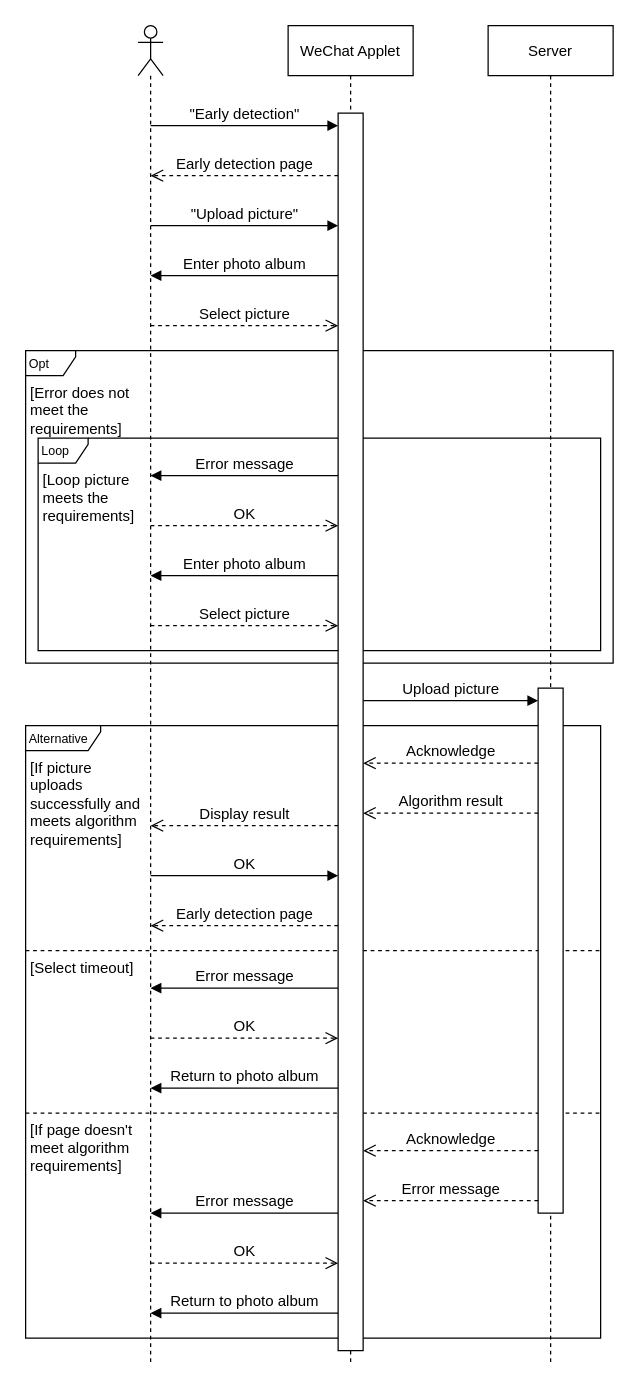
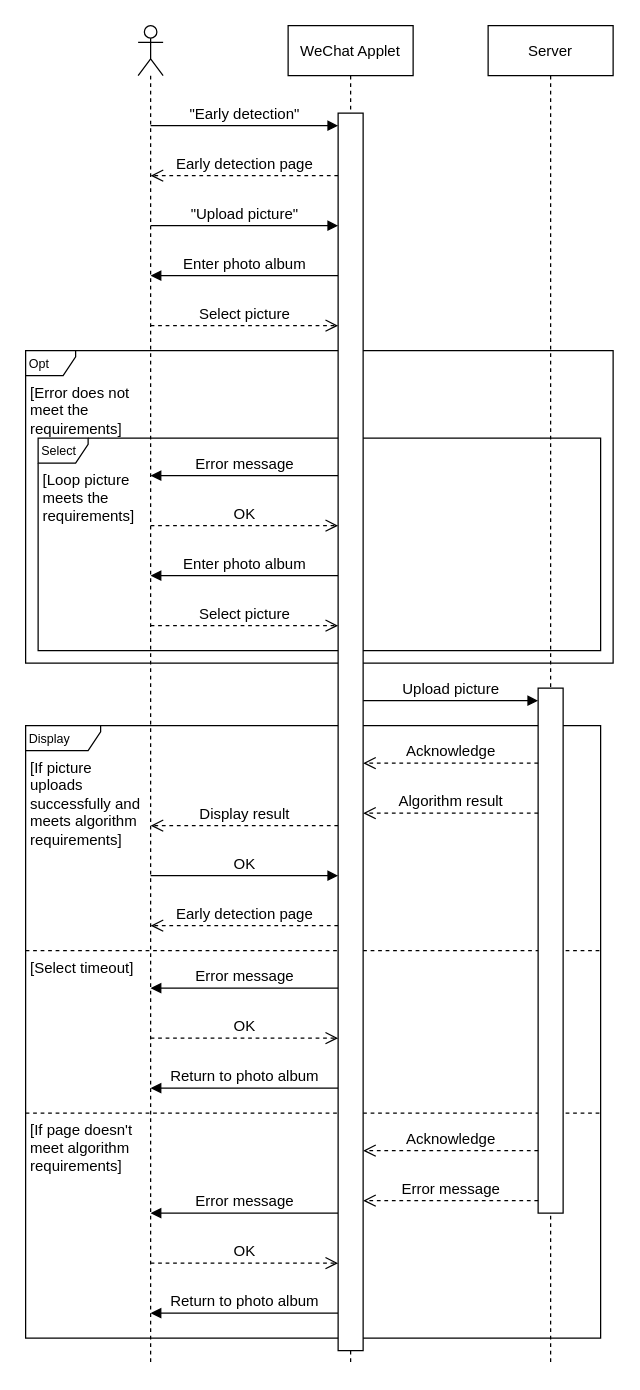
  <mxCell id="0" />
  <mxCell id="1" parent="0" />
- <mxCell id="2" value="&lt;font style=&quot;font-size: 10px&quot;&gt;Alternative&lt;/font&gt;" style="shape=umlFrame;tabWidth=110;tabHeight=30;tabPosition=left;html=1;boundedLbl=1;labelInHeader=1;width=60;height=20;align=left;spacingLeft=1;container=0;" vertex="1" parent="1"><mxGeometry x="20" y="580" width="460" height="490" as="geometry" /></mxCell>
+ <mxCell id="2" value="&lt;font style=&quot;font-size: 10px&quot;&gt;Display&lt;/font&gt;" style="shape=umlFrame;tabWidth=110;tabHeight=30;tabPosition=left;html=1;boundedLbl=1;labelInHeader=1;width=60;height=20;align=left;spacingLeft=1;container=0;" vertex="1" parent="1"><mxGeometry x="20" y="580" width="460" height="490" as="geometry" /></mxCell>
  <mxCell id="3" value="" style="endArrow=none;dashed=1;html=1;" edge="1" parent="1"><mxGeometry x="40" y="550" width="50" height="50" as="geometry"><mxPoint x="20" y="890" as="sourcePoint" /><mxPoint x="480" y="890" as="targetPoint" /></mxGeometry></mxCell>
  <mxCell id="4" value="" style="endArrow=none;dashed=1;html=1;" edge="1" parent="1"><mxGeometry x="40" y="560" width="50" height="50" as="geometry"><mxPoint x="20" y="760" as="sourcePoint" /><mxPoint x="480" y="760" as="targetPoint" /></mxGeometry></mxCell>
  <mxCell id="5" value="&lt;font style=&quot;font-size: 10px&quot;&gt;Opt&lt;/font&gt;" style="shape=umlFrame;tabWidth=110;tabHeight=30;tabPosition=left;html=1;boundedLbl=1;labelInHeader=1;width=40;height=20;align=left;spacingLeft=1;container=0;" parent="1" vertex="1"><mxGeometry x="20" y="280" width="470" height="250" as="geometry" /></mxCell>
- <mxCell id="6" value="&lt;font style=&quot;font-size: 10px&quot;&gt;Loop&lt;/font&gt;" style="shape=umlFrame;tabWidth=110;tabHeight=30;tabPosition=left;html=1;boundedLbl=1;labelInHeader=1;width=40;height=20;align=left;spacingLeft=1;container=0;" parent="1" vertex="1"><mxGeometry x="30" y="350" width="450" height="170" as="geometry" /></mxCell>
+ <mxCell id="6" value="&lt;font style=&quot;font-size: 10px&quot;&gt;Select&lt;/font&gt;" style="shape=umlFrame;tabWidth=110;tabHeight=30;tabPosition=left;html=1;boundedLbl=1;labelInHeader=1;width=40;height=20;align=left;spacingLeft=1;container=0;" parent="1" vertex="1"><mxGeometry x="30" y="350" width="450" height="170" as="geometry" /></mxCell>
  <mxCell id="7" value="WeChat Applet" style="shape=umlLifeline;perimeter=lifelinePerimeter;container=1;collapsible=0;recursiveResize=0;rounded=0;shadow=0;strokeWidth=1;" parent="1" vertex="1"><mxGeometry x="230" y="20" width="100" height="1070" as="geometry" /></mxCell>
  <mxCell id="8" value="" style="shape=umlLifeline;participant=umlActor;perimeter=lifelinePerimeter;whiteSpace=wrap;html=1;container=1;collapsible=0;recursiveResize=0;verticalAlign=top;spacingTop=36;outlineConnect=0;fontSize=12;align=left;" parent="1" vertex="1"><mxGeometry x="110" y="20" width="20" height="1070" as="geometry" /></mxCell>
  <mxCell id="9" value="Server" style="shape=umlLifeline;perimeter=lifelinePerimeter;container=1;collapsible=0;recursiveResize=0;rounded=0;shadow=0;strokeWidth=1;" parent="1" vertex="1"><mxGeometry x="390" y="20" width="100" height="1070" as="geometry" /></mxCell>
  <mxCell id="10" value="" style="rounded=0;whiteSpace=wrap;html=1;fontSize=12;align=left;" parent="9" vertex="1"><mxGeometry x="40" y="530" width="20" height="420" as="geometry" /></mxCell>
  <mxCell id="11" value="&quot;Early detection&quot;" style="html=1;verticalAlign=bottom;endArrow=block;fontSize=12;" parent="1" edge="1"><mxGeometry width="80" relative="1" as="geometry"><mxPoint x="120" y="100" as="sourcePoint" /><mxPoint x="270" y="100" as="targetPoint" /></mxGeometry></mxCell>
  <mxCell id="12" value="Upload picture" style="html=1;verticalAlign=bottom;endArrow=block;fontSize=12;" parent="1" edge="1"><mxGeometry x="40" y="539" width="80" as="geometry"><mxPoint x="290" y="560" as="sourcePoint" /><mxPoint x="430" y="560" as="targetPoint" /></mxGeometry></mxCell>
  <mxCell id="13" value="Early detection page" style="html=1;verticalAlign=bottom;endArrow=open;dashed=1;endSize=8;fontSize=12;" edge="1" parent="1"><mxGeometry x="40" y="120" as="geometry"><mxPoint x="270" y="140" as="sourcePoint" /><mxPoint x="120" y="140" as="targetPoint" /></mxGeometry></mxCell>
  <mxCell id="14" value="&quot;Upload picture&quot;" style="html=1;verticalAlign=bottom;endArrow=block;fontSize=12;" edge="1" parent="1"><mxGeometry width="80" relative="1" as="geometry"><mxPoint x="120" y="180" as="sourcePoint" /><mxPoint x="270" y="180" as="targetPoint" /></mxGeometry></mxCell>
  <mxCell id="15" value="[Error does not meet the requirements]" style="text;strokeColor=none;fillColor=none;align=left;verticalAlign=top;whiteSpace=wrap;rounded=0;spacingLeft=2;spacingRight=2;" parent="1" vertex="1"><mxGeometry x="20" y="300" width="100" height="20" as="geometry" /></mxCell>
  <mxCell id="16" value="Enter photo album" style="html=1;verticalAlign=bottom;endArrow=block;fontSize=12;" edge="1" parent="1"><mxGeometry x="-10" y="-30" width="80" as="geometry"><mxPoint x="270" y="460" as="sourcePoint" /><mxPoint x="120" y="460" as="targetPoint" /></mxGeometry></mxCell>
  <mxCell id="17" value="[Loop picture meets the requirements]" style="text;strokeColor=none;fillColor=none;align=left;verticalAlign=top;whiteSpace=wrap;rounded=0;spacingLeft=2;spacingRight=2;" parent="1" vertex="1"><mxGeometry x="30" y="370" width="90" height="40" as="geometry" /></mxCell>
  <mxCell id="18" value="Error message" style="html=1;verticalAlign=bottom;endArrow=block;fontSize=12;" parent="1" edge="1"><mxGeometry x="40" y="260" width="80" as="geometry"><mxPoint x="270" y="380" as="sourcePoint" /><mxPoint x="120" y="380" as="targetPoint" /></mxGeometry></mxCell>
  <mxCell id="19" value="OK" style="html=1;verticalAlign=bottom;endArrow=open;dashed=1;endSize=8;fontSize=12;" edge="1" parent="1"><mxGeometry x="40" y="400" as="geometry"><mxPoint x="120" y="420" as="sourcePoint" /><mxPoint x="270" y="420" as="targetPoint" /></mxGeometry></mxCell>
  <mxCell id="20" value="Enter photo album" style="html=1;verticalAlign=bottom;endArrow=block;fontSize=12;" edge="1" parent="1"><mxGeometry x="40" y="100" width="80" as="geometry"><mxPoint x="270" y="220" as="sourcePoint" /><mxPoint x="120" y="220" as="targetPoint" /></mxGeometry></mxCell>
  <mxCell id="21" value="Select picture" style="html=1;verticalAlign=bottom;endArrow=open;dashed=1;endSize=8;fontSize=12;" edge="1" parent="1"><mxGeometry x="40" y="240" as="geometry"><mxPoint x="120" y="260" as="sourcePoint" /><mxPoint x="270" y="260" as="targetPoint" /></mxGeometry></mxCell>
  <mxCell id="22" value="Select picture" style="html=1;verticalAlign=bottom;endArrow=open;dashed=1;endSize=8;fontSize=12;" edge="1" parent="1"><mxGeometry x="40" y="480" as="geometry"><mxPoint x="120" y="500" as="sourcePoint" /><mxPoint x="270" y="500" as="targetPoint" /></mxGeometry></mxCell>
  <mxCell id="23" value="Acknowledge" style="html=1;verticalAlign=bottom;endArrow=open;dashed=1;endSize=8;fontSize=12;" parent="1" edge="1"><mxGeometry x="210" y="589.5" as="geometry"><mxPoint x="430" y="610" as="sourcePoint" /><mxPoint x="290" y="610" as="targetPoint" /></mxGeometry></mxCell>
  <mxCell id="24" value="Algorithm result" style="html=1;verticalAlign=bottom;endArrow=open;dashed=1;endSize=8;fontSize=12;" edge="1" parent="1"><mxGeometry x="210" y="630" as="geometry"><mxPoint x="430" y="650" as="sourcePoint" /><mxPoint x="290" y="650" as="targetPoint" /></mxGeometry></mxCell>
  <mxCell id="25" value="Display result" style="html=1;verticalAlign=bottom;endArrow=open;dashed=1;endSize=8;fontSize=12;" edge="1" parent="1"><mxGeometry x="40" y="640" as="geometry"><mxPoint x="270" y="660" as="sourcePoint" /><mxPoint x="120" y="660" as="targetPoint" /></mxGeometry></mxCell>
  <mxCell id="26" value="OK" style="html=1;verticalAlign=bottom;endArrow=block;fontSize=12;" edge="1" parent="1"><mxGeometry x="40" y="560" width="80" as="geometry"><mxPoint x="120" y="700" as="sourcePoint" /><mxPoint x="270" y="700" as="targetPoint" /></mxGeometry></mxCell>
  <mxCell id="27" value="Early detection page" style="html=1;verticalAlign=bottom;endArrow=open;dashed=1;endSize=8;fontSize=12;" edge="1" parent="1"><mxGeometry x="40" y="720" as="geometry"><mxPoint x="270" y="740" as="sourcePoint" /><mxPoint x="120" y="740" as="targetPoint" /></mxGeometry></mxCell>
  <mxCell id="28" value="Error message" style="html=1;verticalAlign=bottom;endArrow=block;fontSize=12;" edge="1" parent="1"><mxGeometry x="40" y="670" width="80" as="geometry"><mxPoint x="270" y="790" as="sourcePoint" /><mxPoint x="120" y="790" as="targetPoint" /></mxGeometry></mxCell>
  <mxCell id="29" value="OK" style="html=1;verticalAlign=bottom;endArrow=open;dashed=1;endSize=8;fontSize=12;" edge="1" parent="1"><mxGeometry x="40" y="810" as="geometry"><mxPoint x="120" y="830" as="sourcePoint" /><mxPoint x="270" y="830" as="targetPoint" /></mxGeometry></mxCell>
  <mxCell id="30" value="Return to photo album" style="html=1;verticalAlign=bottom;endArrow=block;fontSize=12;" edge="1" parent="1"><mxGeometry x="-10" y="380" width="80" as="geometry"><mxPoint x="270" y="870" as="sourcePoint" /><mxPoint x="120" y="870" as="targetPoint" /></mxGeometry></mxCell>
  <mxCell id="31" value="[If page doesn't meet algorithm requirements]" style="text;strokeColor=none;fillColor=none;align=left;verticalAlign=top;whiteSpace=wrap;rounded=0;spacingLeft=2;spacingRight=2;" vertex="1" parent="1"><mxGeometry x="20" y="890" width="100" height="20" as="geometry" /></mxCell>
  <mxCell id="32" value="[If picture uploads successfully and meets algorithm requirements]" style="text;strokeColor=none;fillColor=none;align=left;verticalAlign=top;whiteSpace=wrap;rounded=0;spacingLeft=2;spacingRight=2;" vertex="1" parent="1"><mxGeometry x="20" y="600" width="100" height="20" as="geometry" /></mxCell>
  <mxCell id="33" value="[Select timeout]" style="text;strokeColor=none;fillColor=none;align=left;verticalAlign=top;whiteSpace=wrap;rounded=0;spacingLeft=2;spacingRight=2;" vertex="1" parent="1"><mxGeometry x="20" y="760" width="100" height="20" as="geometry" /></mxCell>
  <mxCell id="34" value="Acknowledge" style="html=1;verticalAlign=bottom;endArrow=open;dashed=1;endSize=8;fontSize=12;" edge="1" parent="1"><mxGeometry x="210" y="899.5" as="geometry"><mxPoint x="430" y="920" as="sourcePoint" /><mxPoint x="290" y="920" as="targetPoint" /></mxGeometry></mxCell>
  <mxCell id="35" value="Error message" style="html=1;verticalAlign=bottom;endArrow=open;dashed=1;endSize=8;fontSize=12;" edge="1" parent="1"><mxGeometry x="210" y="939.5" as="geometry"><mxPoint x="430" y="960" as="sourcePoint" /><mxPoint x="290" y="960" as="targetPoint" /></mxGeometry></mxCell>
  <mxCell id="36" value="Error message" style="html=1;verticalAlign=bottom;endArrow=block;fontSize=12;" edge="1" parent="1"><mxGeometry x="40" y="850" width="80" as="geometry"><mxPoint x="270" y="970" as="sourcePoint" /><mxPoint x="120" y="970" as="targetPoint" /></mxGeometry></mxCell>
  <mxCell id="37" value="OK" style="html=1;verticalAlign=bottom;endArrow=open;dashed=1;endSize=8;fontSize=12;" edge="1" parent="1"><mxGeometry x="40" y="990" as="geometry"><mxPoint x="120" y="1010" as="sourcePoint" /><mxPoint x="270" y="1010" as="targetPoint" /></mxGeometry></mxCell>
  <mxCell id="38" value="Return to photo album" style="html=1;verticalAlign=bottom;endArrow=block;fontSize=12;" edge="1" parent="1"><mxGeometry x="-10" y="560" width="80" as="geometry"><mxPoint x="270" y="1050" as="sourcePoint" /><mxPoint x="120" y="1050" as="targetPoint" /></mxGeometry></mxCell>
  <mxCell id="39" value="" style="rounded=0;whiteSpace=wrap;html=1;fontSize=12;align=left;" parent="1" vertex="1"><mxGeometry x="270" y="90" width="20" height="990" as="geometry" /></mxCell>
